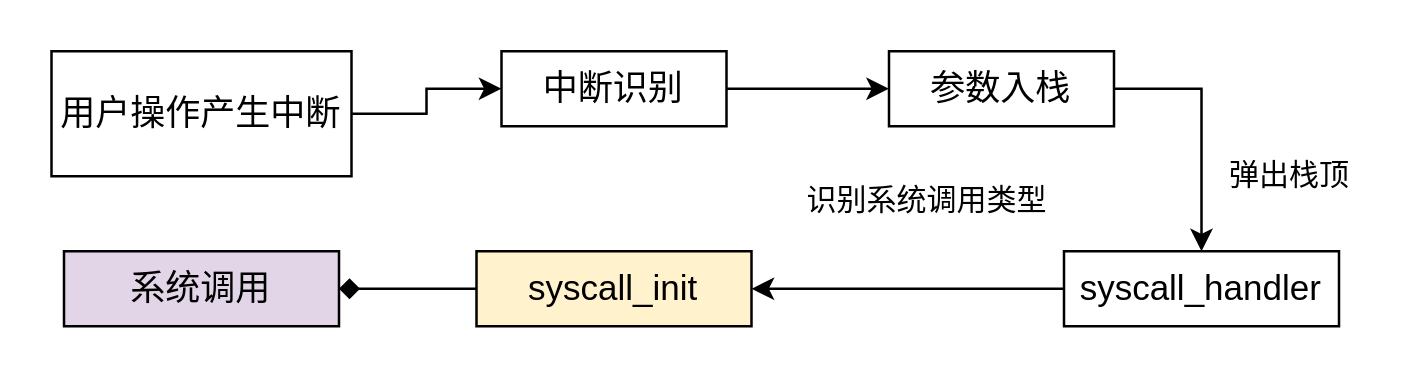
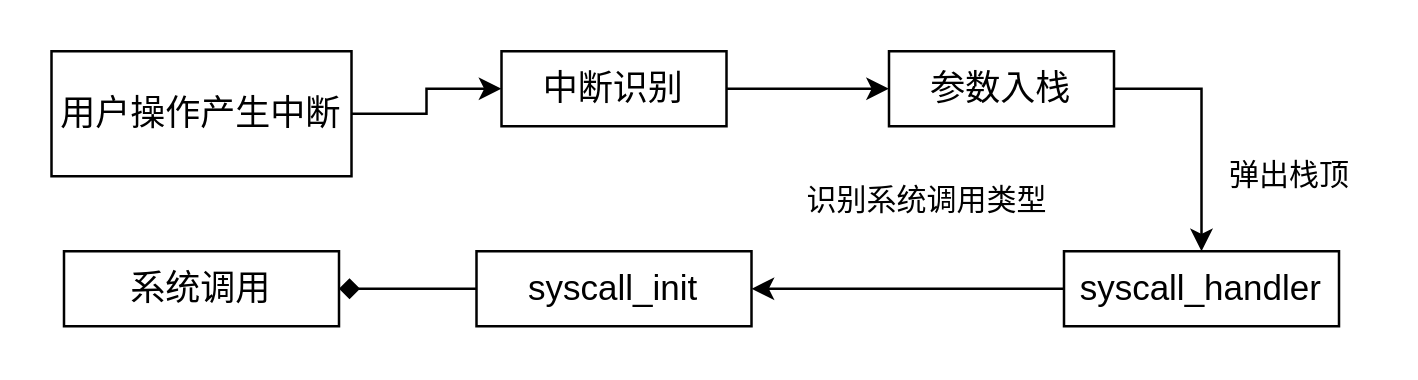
  <mxCell id="0" />
  <mxCell id="1" parent="0" />
  <mxCell id="2" style="edgeStyle=orthogonalEdgeStyle;rounded=0;orthogonalLoop=1;jettySize=auto;html=1;exitX=1;exitY=0.5;exitDx=0;exitDy=0;entryX=0;entryY=0.5;entryDx=0;entryDy=0;" edge="1" parent="1" source="3" target="5"><mxGeometry relative="1" as="geometry" /></mxCell>
  <mxCell id="3" value="&lt;font style=&quot;font-size: 14px&quot;&gt;用户操作产生中断&lt;/font&gt;" style="rounded=0;whiteSpace=wrap;html=1;" parent="1" vertex="1"><mxGeometry x="20" y="20" width="120" height="50" as="geometry" /></mxCell>
  <mxCell id="4" style="edgeStyle=orthogonalEdgeStyle;rounded=0;orthogonalLoop=1;jettySize=auto;html=1;exitX=1;exitY=0.5;exitDx=0;exitDy=0;entryX=0;entryY=0.5;entryDx=0;entryDy=0;" edge="1" parent="1" source="5" target="7"><mxGeometry relative="1" as="geometry" /></mxCell>
  <mxCell id="5" value="&lt;font style=&quot;font-size: 14px&quot;&gt;中断识别&lt;/font&gt;" style="rounded=0;whiteSpace=wrap;html=1;" vertex="1" parent="1"><mxGeometry x="200" y="20" width="90" height="30" as="geometry" /></mxCell>
  <mxCell id="6" style="edgeStyle=orthogonalEdgeStyle;rounded=0;orthogonalLoop=1;jettySize=auto;html=1;entryX=0.5;entryY=0;entryDx=0;entryDy=0;exitX=1;exitY=0.5;exitDx=0;exitDy=0;" edge="1" parent="1" source="7" target="9"><mxGeometry relative="1" as="geometry"><mxPoint x="495" y="35" as="sourcePoint" /></mxGeometry></mxCell>
  <mxCell id="7" value="&lt;font style=&quot;font-size: 14px&quot;&gt;参数入栈&lt;/font&gt;" style="rounded=0;whiteSpace=wrap;html=1;" vertex="1" parent="1"><mxGeometry x="355" y="20" width="90" height="30" as="geometry" /></mxCell>
  <mxCell id="8" style="edgeStyle=orthogonalEdgeStyle;rounded=0;orthogonalLoop=1;jettySize=auto;html=1;exitX=0;exitY=0.5;exitDx=0;exitDy=0;entryX=1;entryY=0.5;entryDx=0;entryDy=0;" edge="1" parent="1" source="9" target="11"><mxGeometry relative="1" as="geometry" /></mxCell>
  <mxCell id="9" value="&lt;font style=&quot;font-size: 14px&quot;&gt;syscall_handler&lt;/font&gt;" style="rounded=0;whiteSpace=wrap;html=1;" vertex="1" parent="1"><mxGeometry x="425" y="100" width="110" height="30" as="geometry" /></mxCell>
  <mxCell id="10" style="edgeStyle=orthogonalEdgeStyle;rounded=0;orthogonalLoop=1;jettySize=auto;html=1;exitX=0;exitY=0.5;exitDx=0;exitDy=0;entryX=1;entryY=0.5;entryDx=0;entryDy=0;endArrow=diamond;" edge="1" parent="1" source="11" target="12"><mxGeometry relative="1" as="geometry" /></mxCell>
- <mxCell id="11" value="&lt;font style=&quot;font-size: 14px&quot;&gt;syscall_init&lt;/font&gt;" style="rounded=0;whiteSpace=wrap;html=1;fillColor=#fff2cc;" vertex="1" parent="1"><mxGeometry x="190" y="100" width="110" height="30" as="geometry" /></mxCell>
- <mxCell id="12" value="&lt;span style=&quot;font-size: 14px&quot;&gt;系统调用&lt;/span&gt;" style="rounded=0;whiteSpace=wrap;html=1;fillColor=#e1d5e7;" vertex="1" parent="1"><mxGeometry x="25" y="100" width="110" height="30" as="geometry" /></mxCell>
+ <mxCell id="11" value="&lt;font style=&quot;font-size: 14px&quot;&gt;syscall_init&lt;/font&gt;" style="rounded=0;whiteSpace=wrap;html=1;" vertex="1" parent="1"><mxGeometry x="190" y="100" width="110" height="30" as="geometry" /></mxCell>
+ <mxCell id="12" value="&lt;span style=&quot;font-size: 14px&quot;&gt;系统调用&lt;/span&gt;" style="rounded=0;whiteSpace=wrap;html=1;" vertex="1" parent="1"><mxGeometry x="25" y="100" width="110" height="30" as="geometry" /></mxCell>
  <mxCell id="13" value="弹出栈顶" style="text;html=1;align=center;verticalAlign=middle;resizable=0;points=[];autosize=1;" vertex="1" parent="1"><mxGeometry x="485" y="60" width="60" height="20" as="geometry" /></mxCell>
  <mxCell id="14" value="识别系统调用类型" style="text;html=1;align=center;verticalAlign=middle;resizable=0;points=[];autosize=1;" vertex="1" parent="1"><mxGeometry x="315" y="70" width="110" height="20" as="geometry" /></mxCell>
